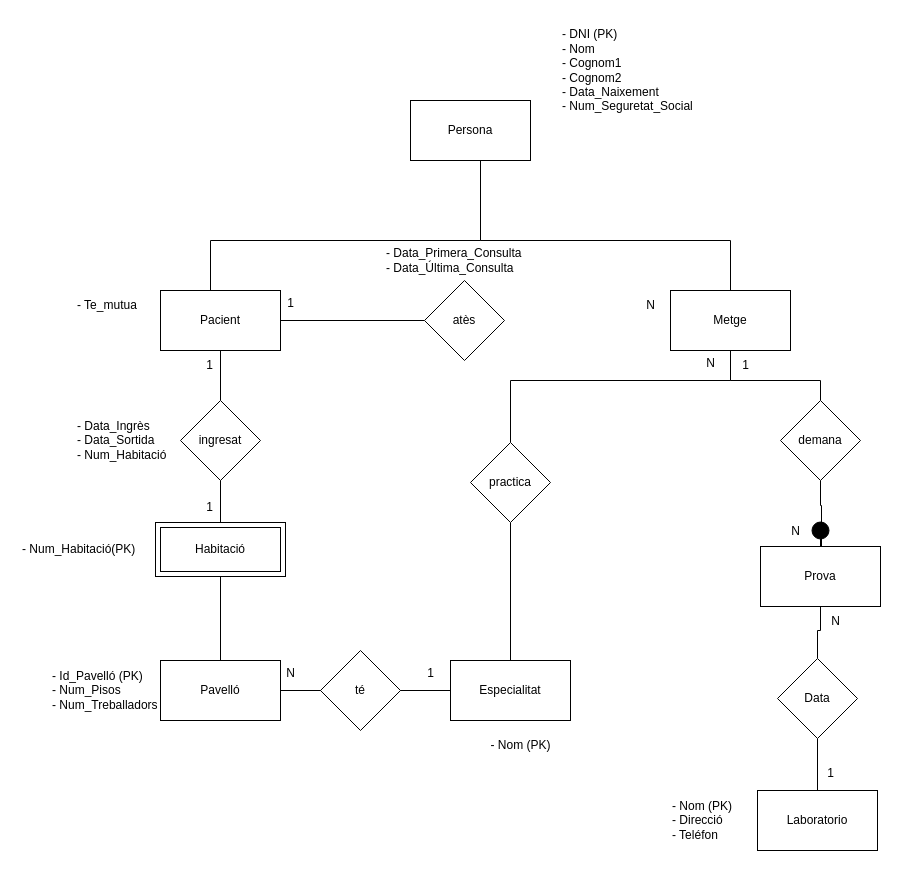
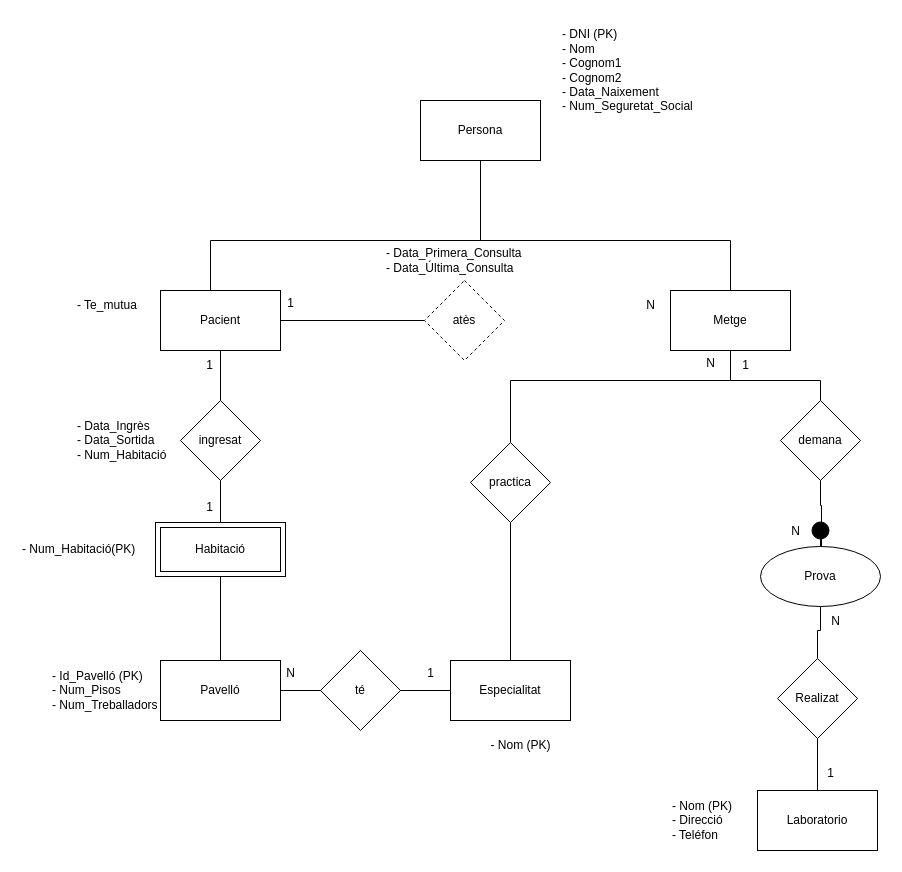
  <mxCell id="0" />
  <mxCell id="1" parent="0" />
  <mxCell id="2" style="edgeStyle=orthogonalEdgeStyle;rounded=0;orthogonalLoop=1;jettySize=auto;html=1;entryX=1;entryY=0.75;entryDx=0;entryDy=0;" edge="1" parent="1" source="4" target="7"><mxGeometry relative="1" as="geometry"><Array as="points"><mxPoint x="480" y="240" /><mxPoint x="210" y="240" /><mxPoint x="210" y="335" /></Array></mxGeometry></mxCell>
  <mxCell id="3" style="edgeStyle=orthogonalEdgeStyle;rounded=0;orthogonalLoop=1;jettySize=auto;html=1;endArrow=none;endFill=0;" edge="1" parent="1" source="4" target="10"><mxGeometry relative="1" as="geometry"><Array as="points"><mxPoint x="480" y="240" /><mxPoint x="730" y="240" /></Array></mxGeometry></mxCell>
- <mxCell id="4" value="Persona" style="rounded=0;whiteSpace=wrap;html=1;" vertex="1" parent="1"><mxGeometry x="410" y="100" width="120" height="60" as="geometry" /></mxCell>
+ <mxCell id="4" value="Persona" style="rounded=0;whiteSpace=wrap;html=1;" vertex="1" parent="1"><mxGeometry x="420" y="100" width="120" height="60" as="geometry" /></mxCell>
  <mxCell id="5" style="edgeStyle=orthogonalEdgeStyle;rounded=0;orthogonalLoop=1;jettySize=auto;html=1;endArrow=none;endFill=0;" edge="1" parent="1" source="7" target="11"><mxGeometry relative="1" as="geometry" /></mxCell>
  <mxCell id="6" style="edgeStyle=orthogonalEdgeStyle;rounded=0;orthogonalLoop=1;jettySize=auto;html=1;endArrow=none;endFill=0;" edge="1" parent="1" source="7" target="12"><mxGeometry relative="1" as="geometry" /></mxCell>
  <mxCell id="7" value="Pacient" style="rounded=0;whiteSpace=wrap;html=1;" vertex="1" parent="1"><mxGeometry x="160" y="290" width="120" height="60" as="geometry" /></mxCell>
  <mxCell id="8" style="edgeStyle=orthogonalEdgeStyle;rounded=0;orthogonalLoop=1;jettySize=auto;html=1;endArrow=none;endFill=0;" edge="1" parent="1" source="10" target="14"><mxGeometry relative="1" as="geometry"><Array as="points"><mxPoint x="730" y="380" /><mxPoint x="820" y="380" /></Array></mxGeometry></mxCell>
  <mxCell id="9" style="edgeStyle=orthogonalEdgeStyle;rounded=0;orthogonalLoop=1;jettySize=auto;html=1;entryX=0.5;entryY=0;entryDx=0;entryDy=0;endArrow=none;endFill=0;" edge="1" parent="1" source="36" target="30"><mxGeometry relative="1" as="geometry"><Array as="points" /></mxGeometry></mxCell>
  <mxCell id="10" value="Metge" style="rounded=0;whiteSpace=wrap;html=1;" vertex="1" parent="1"><mxGeometry x="670" y="290" width="120" height="60" as="geometry" /></mxCell>
- <mxCell id="11" value="atès" style="rhombus;whiteSpace=wrap;html=1;" vertex="1" parent="1"><mxGeometry x="424" y="280" width="80" height="80" as="geometry" /></mxCell>
+ <mxCell id="11" value="atès" style="rhombus;whiteSpace=wrap;html=1;dashed=1;" vertex="1" parent="1"><mxGeometry x="424" y="280" width="80" height="80" as="geometry" /></mxCell>
  <mxCell id="12" value="ingresat" style="rhombus;whiteSpace=wrap;html=1;" vertex="1" parent="1"><mxGeometry x="180" y="400" width="80" height="80" as="geometry" /></mxCell>
  <mxCell id="13" style="edgeStyle=orthogonalEdgeStyle;rounded=0;orthogonalLoop=1;jettySize=auto;html=1;endArrow=oval;endFill=1;strokeWidth=1;endSize=17;" edge="1" parent="1" source="14"><mxGeometry relative="1" as="geometry"><mxPoint x="820" y="530" as="targetPoint" /><Array as="points"><mxPoint x="820" y="505" /><mxPoint x="821" y="505" /><mxPoint x="821" y="550" /><mxPoint x="820" y="550" /></Array></mxGeometry></mxCell>
  <mxCell id="14" value="demana" style="rhombus;whiteSpace=wrap;html=1;" vertex="1" parent="1"><mxGeometry x="780" y="400" width="80" height="80" as="geometry" /></mxCell>
  <mxCell id="15" style="edgeStyle=orthogonalEdgeStyle;rounded=0;orthogonalLoop=1;jettySize=auto;html=1;endArrow=none;endFill=0;" edge="1" parent="1" source="17" target="19"><mxGeometry relative="1" as="geometry" /></mxCell>
  <mxCell id="16" value="" style="edgeStyle=orthogonalEdgeStyle;rounded=0;orthogonalLoop=1;jettySize=auto;html=1;endArrow=none;endFill=0;" edge="1" parent="1" source="17" target="12"><mxGeometry relative="1" as="geometry" /></mxCell>
  <mxCell id="17" value="Habitació" style="shape=ext;margin=3;double=1;whiteSpace=wrap;html=1;align=center;" vertex="1" parent="1"><mxGeometry x="155" y="522" width="130" height="54" as="geometry" /></mxCell>
  <mxCell id="18" style="edgeStyle=orthogonalEdgeStyle;rounded=0;orthogonalLoop=1;jettySize=auto;html=1;entryX=0;entryY=0.5;entryDx=0;entryDy=0;endArrow=none;endFill=0;" edge="1" parent="1" source="19" target="30"><mxGeometry relative="1" as="geometry" /></mxCell>
  <mxCell id="19" value="Pavelló" style="rounded=0;whiteSpace=wrap;html=1;" vertex="1" parent="1"><mxGeometry x="160" y="660" width="120" height="60" as="geometry" /></mxCell>
  <mxCell id="20" value="Laboratorio" style="rounded=0;whiteSpace=wrap;html=1;" vertex="1" parent="1"><mxGeometry x="757" y="790" width="120" height="60" as="geometry" /></mxCell>
  <mxCell id="21" value="- DNI (PK)&lt;div&gt;- Nom&amp;nbsp;&lt;/div&gt;&lt;div&gt;- Cognom1&lt;/div&gt;&lt;div&gt;- Cognom2&lt;/div&gt;&lt;div&gt;- Data_Naixement&lt;/div&gt;&lt;div&gt;- Num_Seguretat_Social&lt;/div&gt;" style="text;html=1;align=left;verticalAlign=middle;resizable=0;points=[];autosize=1;strokeColor=none;fillColor=none;" vertex="1" parent="1"><mxGeometry x="560" y="20" width="150" height="100" as="geometry" /></mxCell>
  <mxCell id="22" value="&lt;div&gt;- Te_mutua&lt;/div&gt;" style="text;html=1;align=left;verticalAlign=middle;resizable=0;points=[];autosize=1;strokeColor=none;fillColor=none;" vertex="1" parent="1"><mxGeometry x="75" y="290" width="80" height="30" as="geometry" /></mxCell>
  <mxCell id="23" value="1" style="text;html=1;align=center;verticalAlign=middle;resizable=0;points=[];autosize=1;strokeColor=none;fillColor=none;" vertex="1" parent="1"><mxGeometry x="275" y="288" width="30" height="30" as="geometry" /></mxCell>
  <mxCell id="24" value="N" style="text;html=1;align=center;verticalAlign=middle;resizable=0;points=[];autosize=1;strokeColor=none;fillColor=none;" vertex="1" parent="1"><mxGeometry x="635" y="290" width="30" height="30" as="geometry" /></mxCell>
  <mxCell id="25" value="&lt;div&gt;- Num_Habitació(PK)&lt;/div&gt;" style="text;html=1;align=left;verticalAlign=middle;resizable=0;points=[];autosize=1;strokeColor=none;fillColor=none;" vertex="1" parent="1"><mxGeometry x="20" y="534" width="140" height="30" as="geometry" /></mxCell>
  <mxCell id="26" value="- Data_Ingrès&lt;div&gt;- Data_Sortida&lt;/div&gt;&lt;div&gt;- Num_Habitació&lt;/div&gt;" style="text;html=1;align=left;verticalAlign=middle;resizable=0;points=[];autosize=1;strokeColor=none;fillColor=none;" vertex="1" parent="1"><mxGeometry x="75" y="410" width="110" height="60" as="geometry" /></mxCell>
  <mxCell id="27" value="- Id_Pavelló (PK)&lt;div&gt;- Num_Pisos&lt;/div&gt;&lt;div&gt;- Num_Treballadors&lt;/div&gt;" style="text;html=1;align=left;verticalAlign=middle;resizable=0;points=[];autosize=1;strokeColor=none;fillColor=none;" vertex="1" parent="1"><mxGeometry x="50" y="660" width="130" height="60" as="geometry" /></mxCell>
  <mxCell id="28" style="edgeStyle=orthogonalEdgeStyle;rounded=0;orthogonalLoop=1;jettySize=auto;html=1;endArrow=none;endFill=0;" edge="1" parent="1" source="29" target="32"><mxGeometry relative="1" as="geometry"><Array as="points"><mxPoint x="820" y="630" /><mxPoint x="817" y="630" /></Array></mxGeometry></mxCell>
- <mxCell id="29" value="Prova" style="rounded=0;whiteSpace=wrap;html=1;" vertex="1" parent="1"><mxGeometry x="760" y="546" width="120" height="60" as="geometry" /></mxCell>
+ <mxCell id="29" value="Prova" style="ellipse;whiteSpace=wrap;html=1;" vertex="1" parent="1"><mxGeometry x="760" y="546" width="120" height="60" as="geometry" /></mxCell>
  <mxCell id="30" value="Especialitat" style="rounded=0;whiteSpace=wrap;html=1;" vertex="1" parent="1"><mxGeometry x="450" y="660" width="120" height="60" as="geometry" /></mxCell>
  <mxCell id="31" style="edgeStyle=orthogonalEdgeStyle;rounded=0;orthogonalLoop=1;jettySize=auto;html=1;endArrow=none;endFill=0;" edge="1" parent="1" source="32" target="20"><mxGeometry relative="1" as="geometry" /></mxCell>
- <mxCell id="32" value="Data" style="rhombus;whiteSpace=wrap;html=1;" vertex="1" parent="1"><mxGeometry x="777" y="658" width="80" height="80" as="geometry" /></mxCell>
+ <mxCell id="32" value="Realizat" style="rhombus;whiteSpace=wrap;html=1;" vertex="1" parent="1"><mxGeometry x="777" y="658" width="80" height="80" as="geometry" /></mxCell>
  <mxCell id="33" value="té" style="rhombus;whiteSpace=wrap;html=1;" vertex="1" parent="1"><mxGeometry x="320" y="650" width="80" height="80" as="geometry" /></mxCell>
  <mxCell id="34" value="- Nom (PK)" style="text;html=1;align=center;verticalAlign=middle;resizable=0;points=[];autosize=1;strokeColor=none;fillColor=none;" vertex="1" parent="1"><mxGeometry x="480" y="730" width="80" height="30" as="geometry" /></mxCell>
  <mxCell id="35" value="" style="edgeStyle=orthogonalEdgeStyle;rounded=0;orthogonalLoop=1;jettySize=auto;html=1;entryX=0.5;entryY=0;entryDx=0;entryDy=0;endArrow=none;endFill=0;" edge="1" parent="1" source="10" target="36"><mxGeometry relative="1" as="geometry"><mxPoint x="730" y="350" as="sourcePoint" /><mxPoint x="510" y="660" as="targetPoint" /><Array as="points"><mxPoint x="730" y="380" /><mxPoint x="510" y="380" /></Array></mxGeometry></mxCell>
  <mxCell id="36" value="practica" style="rhombus;whiteSpace=wrap;html=1;" vertex="1" parent="1"><mxGeometry x="470" y="442" width="80" height="80" as="geometry" /></mxCell>
  <mxCell id="37" value="- Nom (PK)&lt;div&gt;- Direcció&lt;/div&gt;&lt;div&gt;- Teléfon&lt;/div&gt;" style="text;html=1;align=left;verticalAlign=middle;resizable=0;points=[];autosize=1;strokeColor=none;fillColor=none;" vertex="1" parent="1"><mxGeometry x="670" y="790" width="80" height="60" as="geometry" /></mxCell>
  <mxCell id="38" value="N" style="text;html=1;align=center;verticalAlign=middle;resizable=0;points=[];autosize=1;strokeColor=none;fillColor=none;" vertex="1" parent="1"><mxGeometry x="695" y="348" width="30" height="30" as="geometry" /></mxCell>
  <mxCell id="39" value="1" style="text;html=1;align=center;verticalAlign=middle;resizable=0;points=[];autosize=1;strokeColor=none;fillColor=none;" vertex="1" parent="1"><mxGeometry x="730" y="350" width="30" height="30" as="geometry" /></mxCell>
  <mxCell id="40" value="N" style="text;html=1;align=center;verticalAlign=middle;resizable=0;points=[];autosize=1;strokeColor=none;fillColor=none;" vertex="1" parent="1"><mxGeometry x="780" y="516" width="30" height="30" as="geometry" /></mxCell>
  <mxCell id="41" value="N" style="text;html=1;align=center;verticalAlign=middle;resizable=0;points=[];autosize=1;strokeColor=none;fillColor=none;" vertex="1" parent="1"><mxGeometry x="820" y="606" width="30" height="30" as="geometry" /></mxCell>
  <mxCell id="42" value="1" style="text;html=1;align=center;verticalAlign=middle;resizable=0;points=[];autosize=1;strokeColor=none;fillColor=none;" vertex="1" parent="1"><mxGeometry x="815" y="758" width="30" height="30" as="geometry" /></mxCell>
  <mxCell id="43" value="N" style="text;html=1;align=center;verticalAlign=middle;resizable=0;points=[];autosize=1;strokeColor=none;fillColor=none;" vertex="1" parent="1"><mxGeometry x="275" y="658" width="30" height="30" as="geometry" /></mxCell>
  <mxCell id="44" value="1" style="text;html=1;align=center;verticalAlign=middle;resizable=0;points=[];autosize=1;strokeColor=none;fillColor=none;" vertex="1" parent="1"><mxGeometry x="415" y="658" width="30" height="30" as="geometry" /></mxCell>
  <mxCell id="45" value="- Data_Primera_Consulta&lt;div&gt;- Data_Última_Consulta&lt;/div&gt;" style="text;html=1;align=left;verticalAlign=middle;resizable=0;points=[];autosize=1;strokeColor=none;fillColor=none;" vertex="1" parent="1"><mxGeometry x="384" y="240" width="160" height="40" as="geometry" /></mxCell>
  <mxCell id="46" value="1" style="text;html=1;align=center;verticalAlign=middle;resizable=0;points=[];autosize=1;strokeColor=none;fillColor=none;" vertex="1" parent="1"><mxGeometry x="194" y="350" width="30" height="30" as="geometry" /></mxCell>
  <mxCell id="47" value="1" style="text;html=1;align=center;verticalAlign=middle;resizable=0;points=[];autosize=1;strokeColor=none;fillColor=none;" vertex="1" parent="1"><mxGeometry x="194" y="492" width="30" height="30" as="geometry" /></mxCell>
